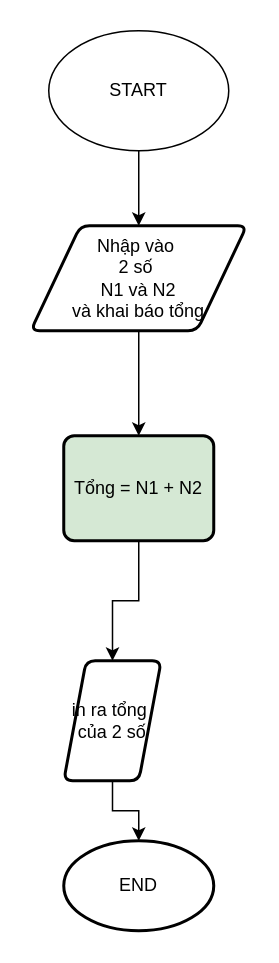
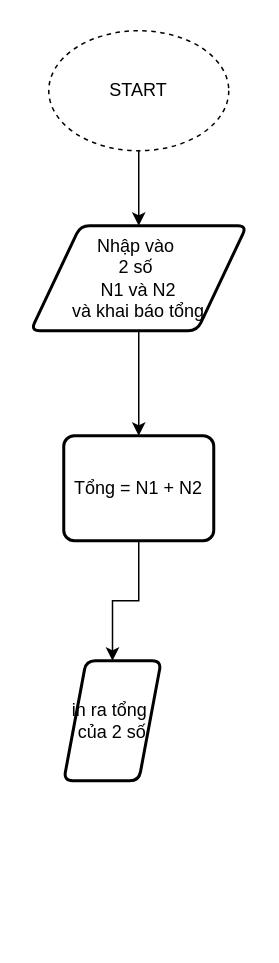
  <mxCell id="0" />
  <mxCell id="1" parent="0" />
  <mxCell id="2" style="edgeStyle=orthogonalEdgeStyle;rounded=0;orthogonalLoop=1;jettySize=auto;html=1;entryX=0.5;entryY=0;entryDx=0;entryDy=0;" edge="1" parent="1" source="3" target="5"><mxGeometry relative="1" as="geometry" /></mxCell>
- <mxCell id="3" value="START" style="ellipse;whiteSpace=wrap;html=1;" vertex="1" parent="1"><mxGeometry x="32" y="20" width="120" height="80" as="geometry" /></mxCell>
+ <mxCell id="3" value="START" style="ellipse;whiteSpace=wrap;html=1;dashed=1;" vertex="1" parent="1"><mxGeometry x="32" y="20" width="120" height="80" as="geometry" /></mxCell>
  <mxCell id="4" style="edgeStyle=orthogonalEdgeStyle;rounded=0;orthogonalLoop=1;jettySize=auto;html=1;entryX=0.5;entryY=0;entryDx=0;entryDy=0;" edge="1" parent="1" source="5" target="7"><mxGeometry relative="1" as="geometry" /></mxCell>
  <mxCell id="5" value="Nhập vào&amp;nbsp;&lt;div&gt;2 số&amp;nbsp;&lt;div class=&quot;custom-cursor-default-hover&quot;&gt;N1 và N2&lt;/div&gt;&lt;/div&gt;&lt;div class=&quot;custom-cursor-default-hover&quot;&gt;và khai báo tổng&lt;/div&gt;" style="shape=parallelogram;html=1;strokeWidth=2;perimeter=parallelogramPerimeter;whiteSpace=wrap;rounded=1;arcSize=12;size=0.23;" vertex="1" parent="1"><mxGeometry x="20" y="150" width="144" height="70" as="geometry" /></mxCell>
  <mxCell id="6" style="edgeStyle=orthogonalEdgeStyle;rounded=0;orthogonalLoop=1;jettySize=auto;html=1;entryX=0.5;entryY=0;entryDx=0;entryDy=0;" edge="1" parent="1" source="7" target="8"><mxGeometry relative="1" as="geometry" /></mxCell>
- <mxCell id="7" value="Tổng = N1 + N2" style="rounded=1;whiteSpace=wrap;html=1;absoluteArcSize=1;arcSize=14;strokeWidth=2;fillColor=#d5e8d4;" vertex="1" parent="1"><mxGeometry x="42" y="290" width="100" height="70" as="geometry" /></mxCell>
+ <mxCell id="7" value="Tổng = N1 + N2" style="rounded=1;whiteSpace=wrap;html=1;absoluteArcSize=1;arcSize=14;strokeWidth=2;" vertex="1" parent="1"><mxGeometry x="42" y="290" width="100" height="70" as="geometry" /></mxCell>
  <mxCell id="8" value="in ra tổng&amp;nbsp;&lt;div&gt;của&amp;nbsp;&lt;span style=&quot;background-color: initial;&quot;&gt;2 số&lt;/span&gt;&lt;/div&gt;" style="shape=parallelogram;html=1;strokeWidth=2;perimeter=parallelogramPerimeter;whiteSpace=wrap;rounded=1;arcSize=12;size=0.23;" vertex="1" parent="1"><mxGeometry x="42" y="440" width="65" height="80" as="geometry" /></mxCell>
- <mxCell id="9" value="END" style="strokeWidth=2;html=1;shape=mxgraph.flowchart.start_1;whiteSpace=wrap;" vertex="1" parent="1"><mxGeometry x="42" y="560" width="100" height="60" as="geometry" /></mxCell>
- <mxCell id="10" style="edgeStyle=orthogonalEdgeStyle;rounded=0;orthogonalLoop=1;jettySize=auto;html=1;entryX=0.5;entryY=0;entryDx=0;entryDy=0;entryPerimeter=0;" edge="1" parent="1" source="8" target="9"><mxGeometry relative="1" as="geometry" /></mxCell>
